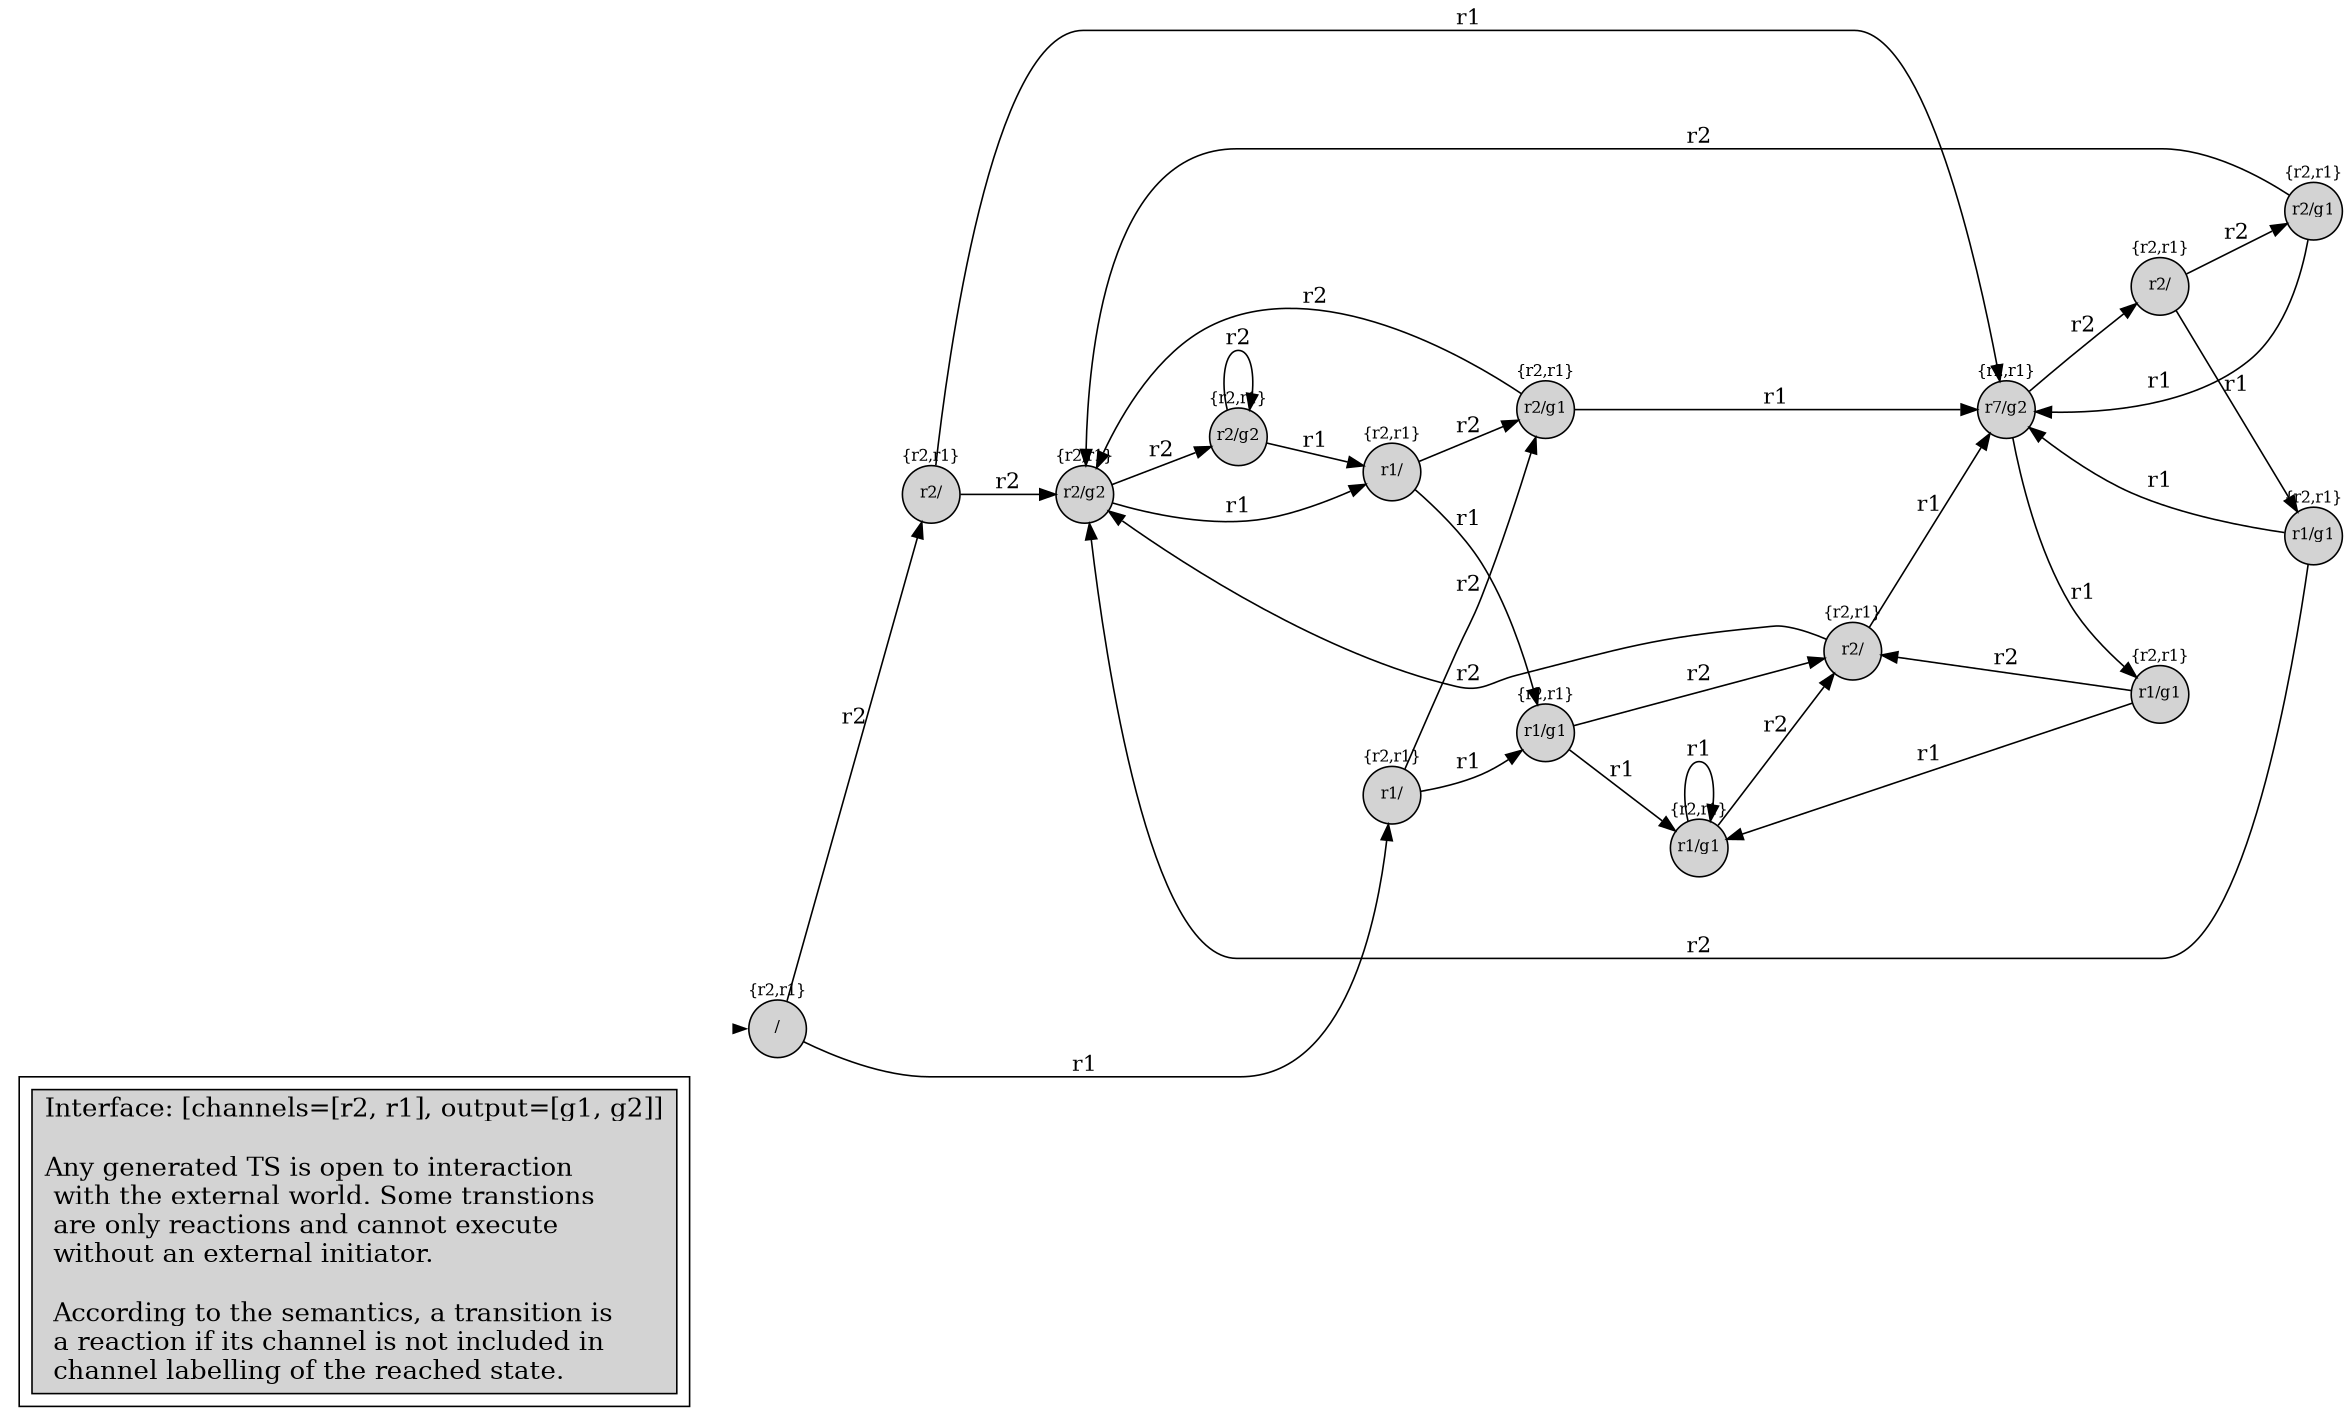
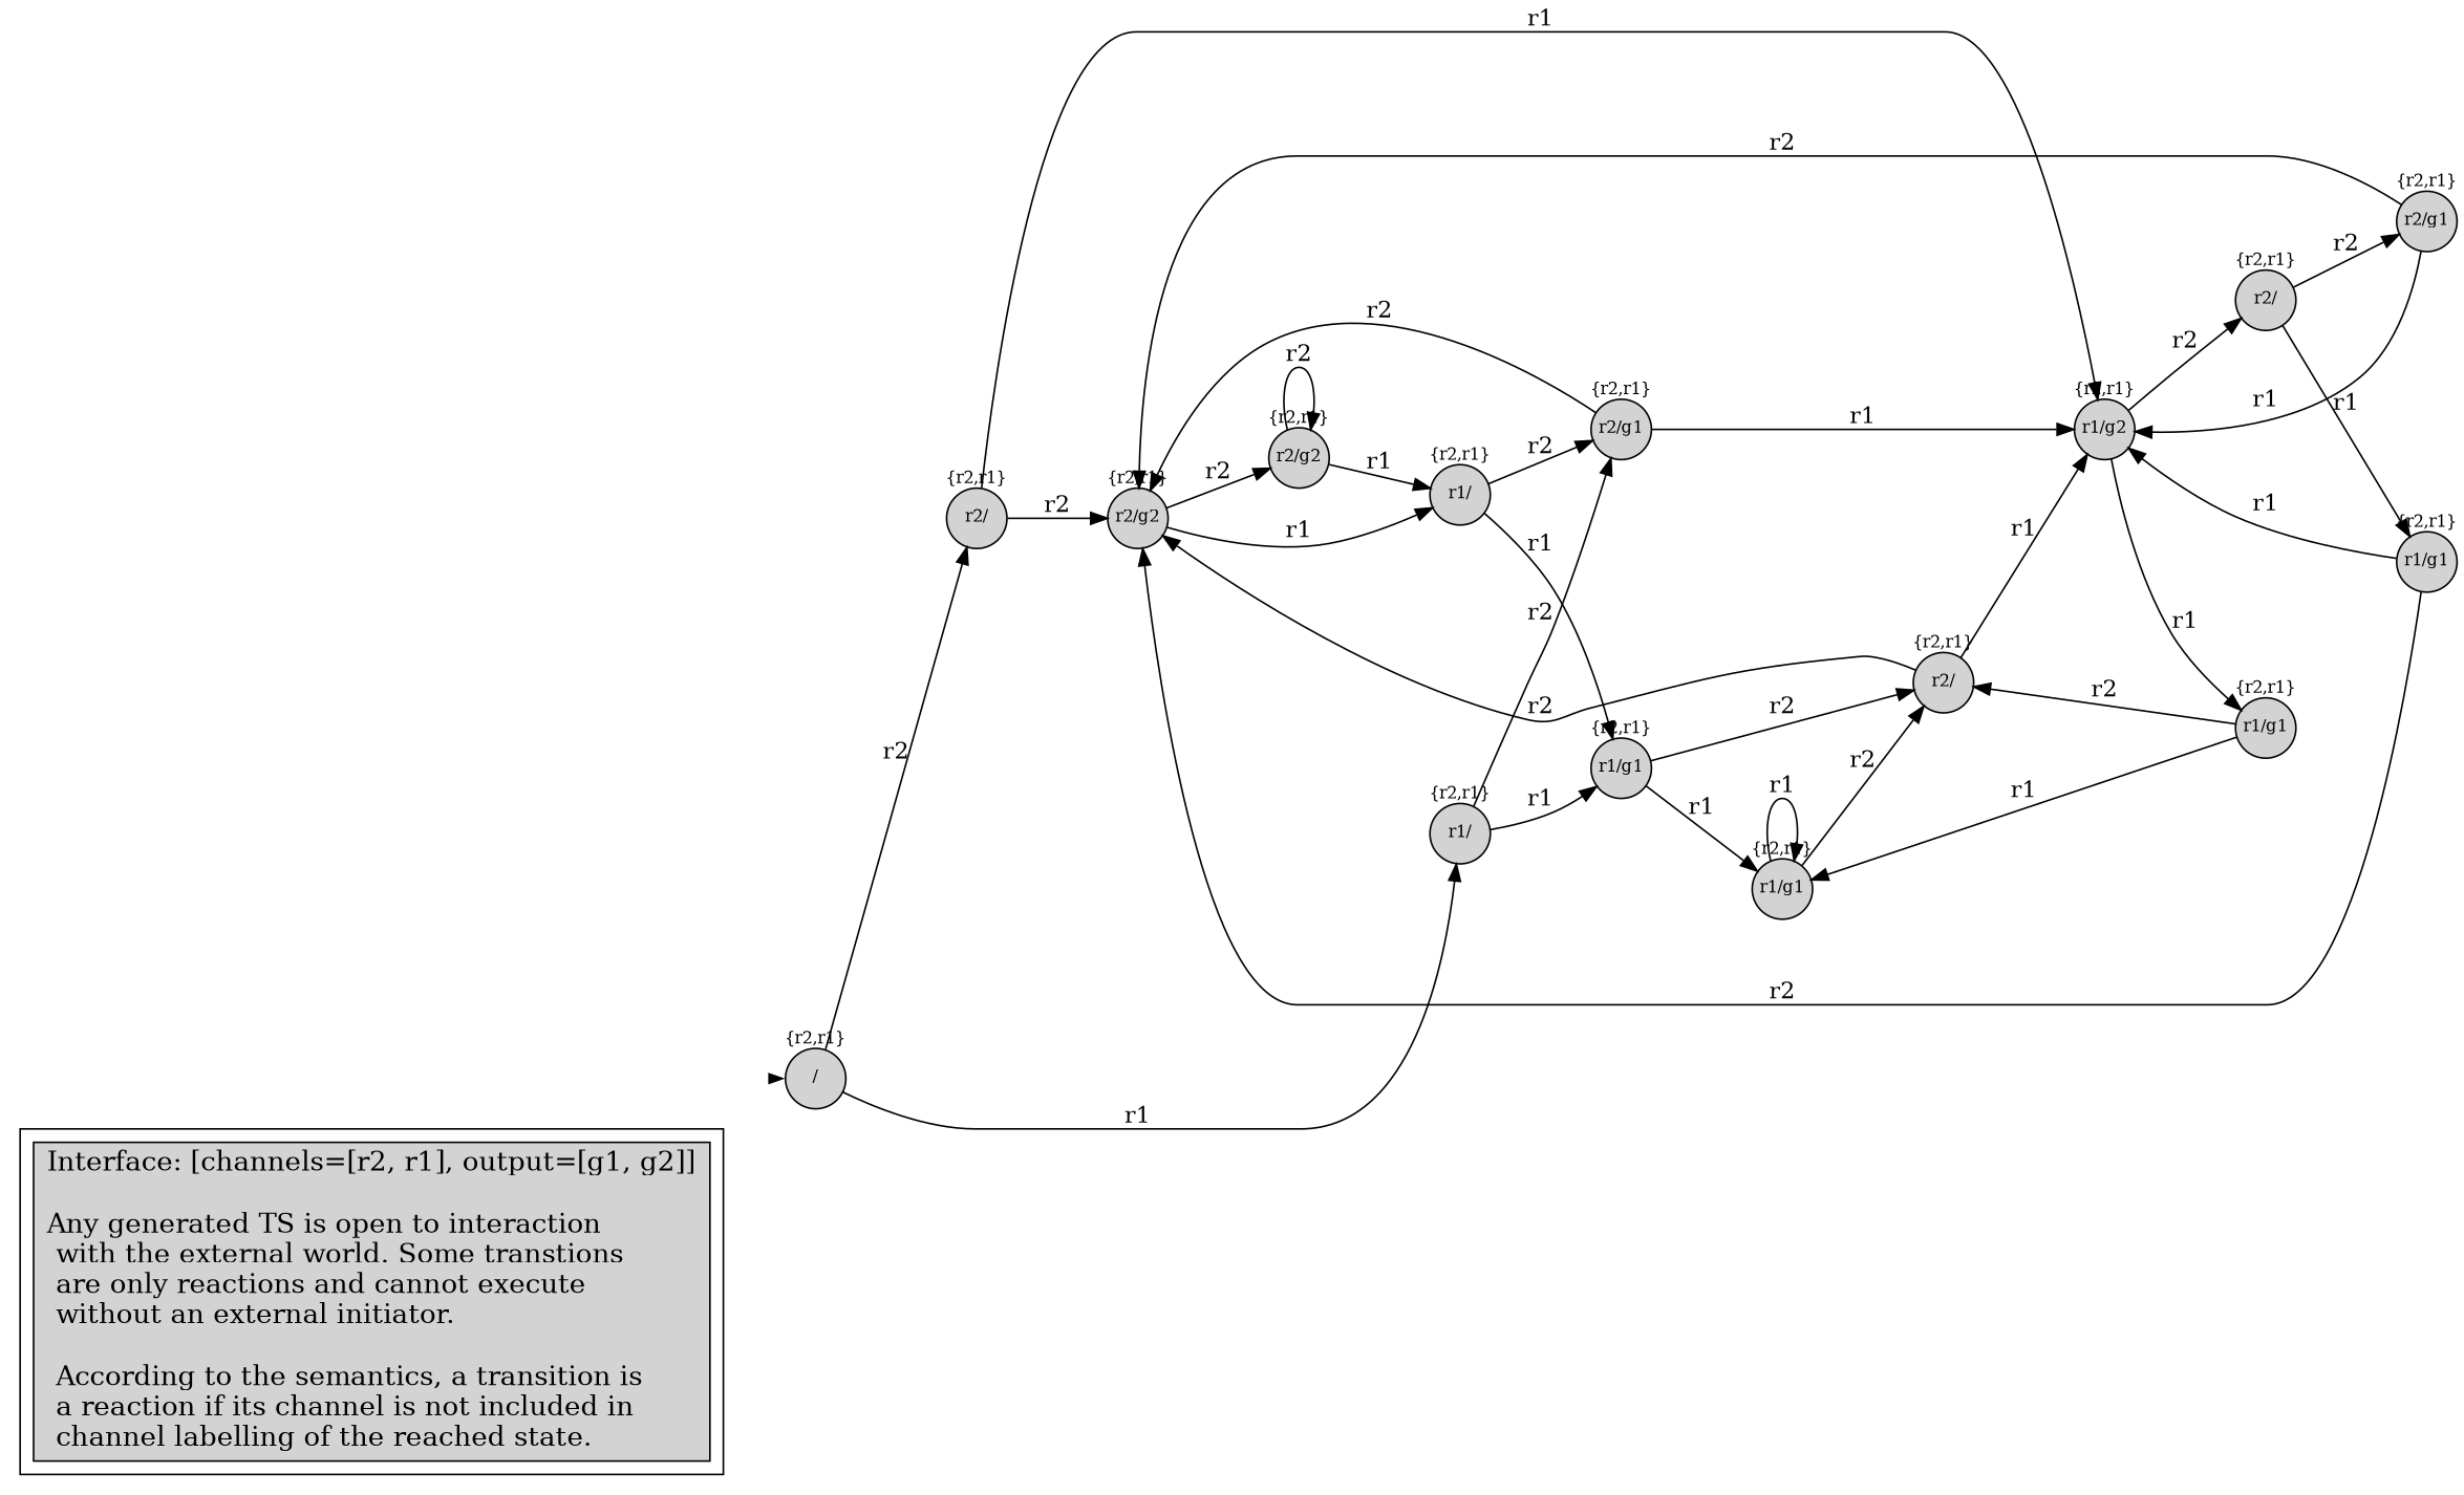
  digraph {
    nodesep=0.5
    rankdir=LR
    ranksep=.6
    node [fontsize=10 shape=circle style=filled fixedsize=true]
    n1 [fontsize=16 label="Interface: [channels=[r2, r1], output=[g1, g2]]\n\nAny generated TS is open to interaction\l with the external world. Some transtions\l are only reactions and cannot execute\l without an external initiator.\l\l According to the semantics, a transition is\l a reaction if its channel is not included in\l channel labelling of the reached state.\l" shape=box fixedsize=""]
    init [shape=point style=invis]
    n3 [label="{r2,r1}\n\n/\n\n\n"]
    n4 [label="{r2,r1}\n\nr1/g1\n\n\n"]
    n5 [label="{r2,r1}\n\nr1/g1\n\n\n"]
    n6 [label="{r2,r1}\n\nr2/\n\n\n"]
    n7 [label="{r2,r1}\n\nr1/g1\n\n\n"]
    n8 [label="{r2,r1}\n\nr2/g2\n\n\n"]
-   n9 [label="{r2,r1}\n\nr7/g2\n\n\n"]
+   n9 [label="{r2,r1}\n\nr1/g2\n\n\n"]
    n10 [label="{r2,r1}\n\nr1/\n\n\n"]
    n11 [label="{r2,r1}\n\nr1/g1\n\n\n"]
    n12 [label="{r2,r1}\n\nr2/g1\n\n\n"]
    n13 [label="{r2,r1}\n\nr2/\n\n\n"]
    n14 [label="{r2,r1}\n\nr2/g1\n\n\n"]
    n15 [label="{r2,r1}\n\nr1/\n\n\n"]
    n16 [label="{r2,r1}\n\nr2/g2\n\n\n"]
    n17 [label="{r2,r1}\n\nr2/\n\n\n"]
    subgraph cluster_1 {
      n1
    }
    init -> n3 [penwidth=0]
    n3 -> n13 [label=r2]
    n3 -> n15 [label=r1]
    n4 -> n5 [label=r1]
    n4 -> n6 [label=r2]
    n5 -> n5 [label=r1]
    n5 -> n6 [label=r2]
    n6 -> n8 [label=r2]
    n6 -> n9 [label=r1]
    n7 -> n8 [label=r2]
    n7 -> n9 [label=r1]
    n8 -> n10 [label=r1]
    n8 -> n16 [label=r2]
    n9 -> n4 [label=r1]
    n9 -> n17 [label=r2]
    n10 -> n11 [label=r1]
    n10 -> n12 [label=r2]
    n11 -> n5 [label=r1]
    n11 -> n6 [label=r2]
    n12 -> n8 [label=r2]
    n12 -> n9 [label=r1]
    n13 -> n8 [label=r2]
    n13 -> n9 [label=r1]
    n14 -> n8 [label=r2]
    n14 -> n9 [label=r1]
    n15 -> n11 [label=r1]
    n15 -> n12 [label=r2]
    n16 -> n10 [label=r1]
    n16 -> n16 [label=r2]
    n17 -> n7 [label=r1]
    n17 -> n14 [label=r2]
  }
